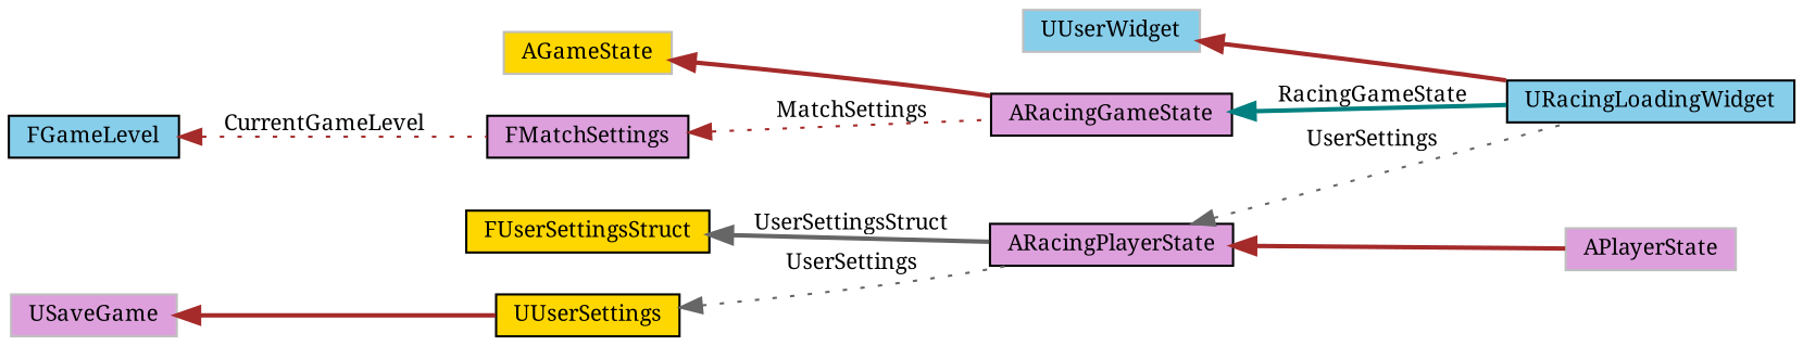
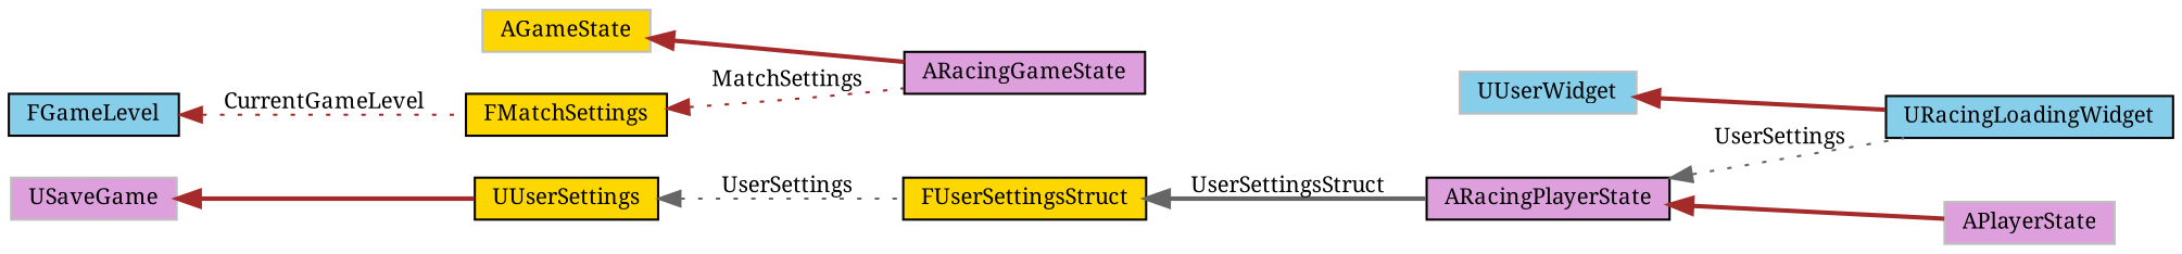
  digraph {
    fontname="Noto Serif"
    rankdir=LR
    node [color=black fillcolor=plum fontname="Noto Serif" fontsize=10 shape=record style=filled]
    edge [color=brown dir=back fontname="Noto Serif" fontsize=10 labelfontname=Helvetica labelfontsize=10 style=bold]
    n1 [fillcolor=skyblue fontcolor=black height=0.2 label=URacingLoadingWidget width=0.4]
    n2 [color=grey75 fillcolor=skyblue height=0.2 label=UUserWidget width=0.4]
    n3 [height=0.2 label=ARacingGameState width=0.4]
    n4 [color=grey75 fillcolor=gold height=0.2 label=AGameState width=0.4]
-   n5 [height=0.2 label=FMatchSettings width=0.4]
+   n5 [fillcolor=gold height=0.2 label=FMatchSettings width=0.4]
    n6 [fillcolor=skyblue height=0.2 label=FGameLevel width=0.4]
    n7 [height=0.2 label=ARacingPlayerState width=0.4]
    n8 [color=grey75 height=0.2 label=APlayerState width=0.4]
    n9 [fillcolor=gold height=0.2 label=FUserSettingsStruct width=0.4]
    n10 [fillcolor=gold height=0.2 label=UUserSettings width=0.4]
    n11 [color=grey75 height=0.2 label=USaveGame width=0.4]
    n2 -> n1
-   n3 -> n1 [color=teal label=" RacingGameState"]
    n4 -> n3
    n5 -> n3 [label=" MatchSettings" style=dotted]
    n6 -> n5 [label=" CurrentGameLevel" style=dotted]
    n7 -> n1 [color=gray40 label=" UserSettings" style=dotted]
    n7 -> n8
    n9 -> n7 [color=gray40 label=" UserSettingsStruct"]
-   n10 -> n7 [color=gray40 label=" UserSettings" style=dotted]
+   n10 -> n9 [color=gray40 label=" UserSettings" style=dotted]
    n11 -> n10
  }
